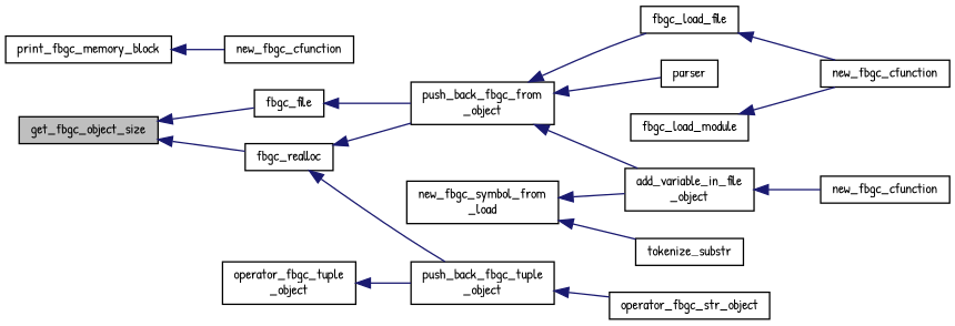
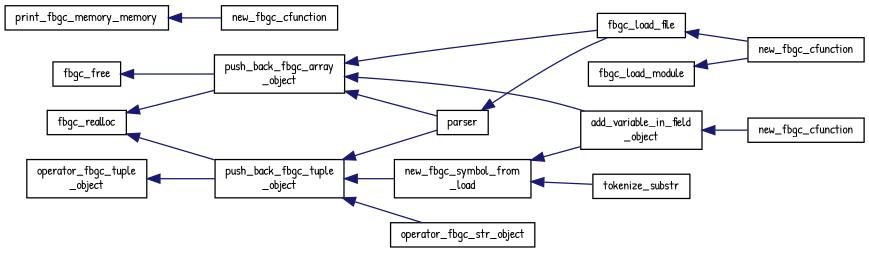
  digraph {
    fontname="Patrick Hand"
    rankdir=LR
    node [color=black fillcolor=white fontname="Patrick Hand" fontsize=10 shape=record style=filled]
    edge [color=midnightblue dir=back fontname="Patrick Hand" fontsize=10 labelfontname=Helvetica labelfontsize=10 style=solid]
-   n1 [fillcolor=grey75 fontcolor=black height=0.2 label=get_fbgc_object_size width=0.4]
    n2 [height=0.2 label=fbgc_realloc width=0.4]
-   n3 [height=0.2 label=fbgc_file width=0.4]
-   n4 [height=0.2 label="push_back_fbgc_from\l_object" width=0.4]
+   n3 [height=0.2 label=fbgc_free width=0.4]
+   n4 [height=0.2 label="push_back_fbgc_array\l_object" width=0.4]
    n5 [height=0.2 label="push_back_fbgc_tuple\l_object" width=0.4]
-   n6 [height=0.2 label=print_fbgc_memory_block width=0.4]
+   n6 [height=0.2 label=print_fbgc_memory_memory width=0.4]
    n7 [height=0.2 label=new_fbgc_cfunction width=0.4]
    n8 [height=0.2 label=fbgc_load_file width=0.4]
-   n9 [height=0.2 label="add_variable_in_file\l_object" width=0.4]
+   n9 [height=0.2 label="add_variable_in_field\l_object" width=0.4]
    n10 [height=0.2 label=parser width=0.4]
    n11 [height=0.2 label=operator_fbgc_str_object width=0.4]
    n12 [height=0.2 label="new_fbgc_symbol_from\l_load" width=0.4]
    n13 [height=0.2 label=new_fbgc_cfunction width=0.4]
    n14 [height=0.2 label=new_fbgc_cfunction width=0.4]
    n15 [height=0.2 label=fbgc_load_module width=0.4]
    n16 [height=0.2 label=tokenize_substr width=0.4]
    n17 [height=0.2 label="operator_fbgc_tuple\l_object" width=0.4]
-   n1 -> n2
-   n1 -> n3
    n2 -> n4
    n2 -> n5
    n3 -> n4
    n4 -> n8
    n4 -> n9
    n4 -> n10
+   n5 -> n10
    n5 -> n11
+   n5 -> n12
    n6 -> n7
    n8 -> n13
    n9 -> n14
+   n10 -> n8
    n12 -> n9
    n12 -> n16
    n15 -> n13
    n17 -> n5
  }
